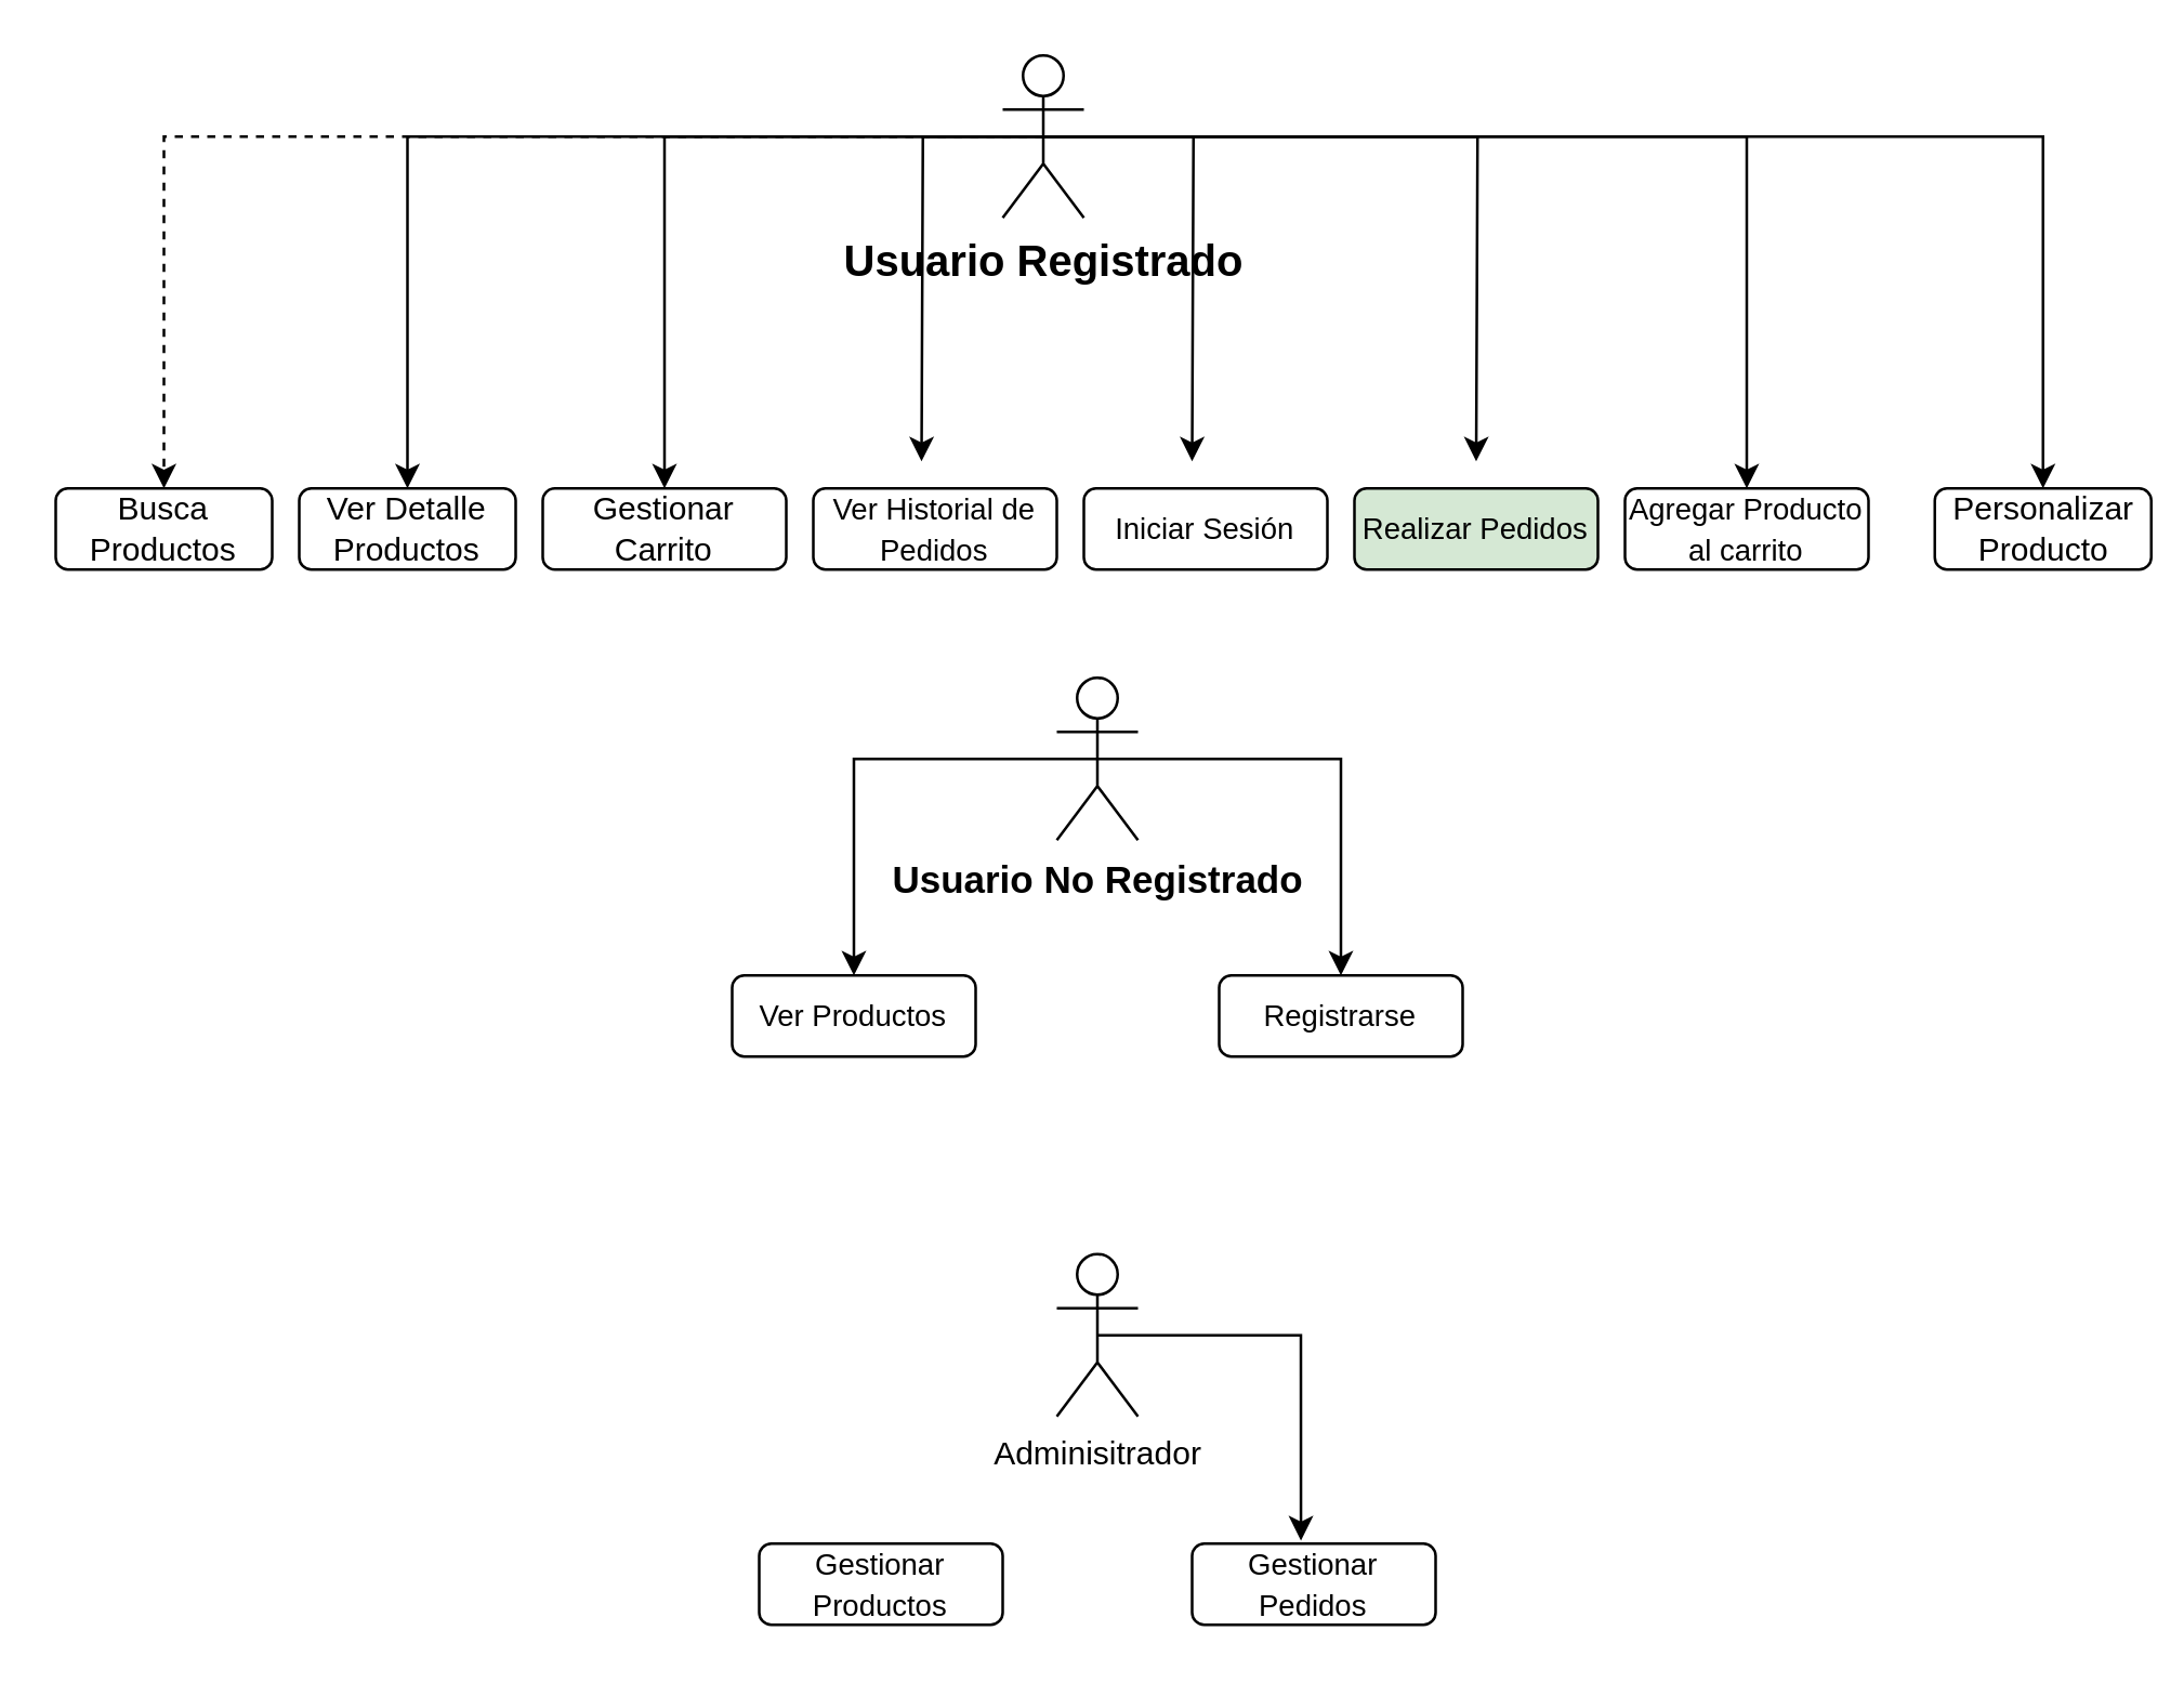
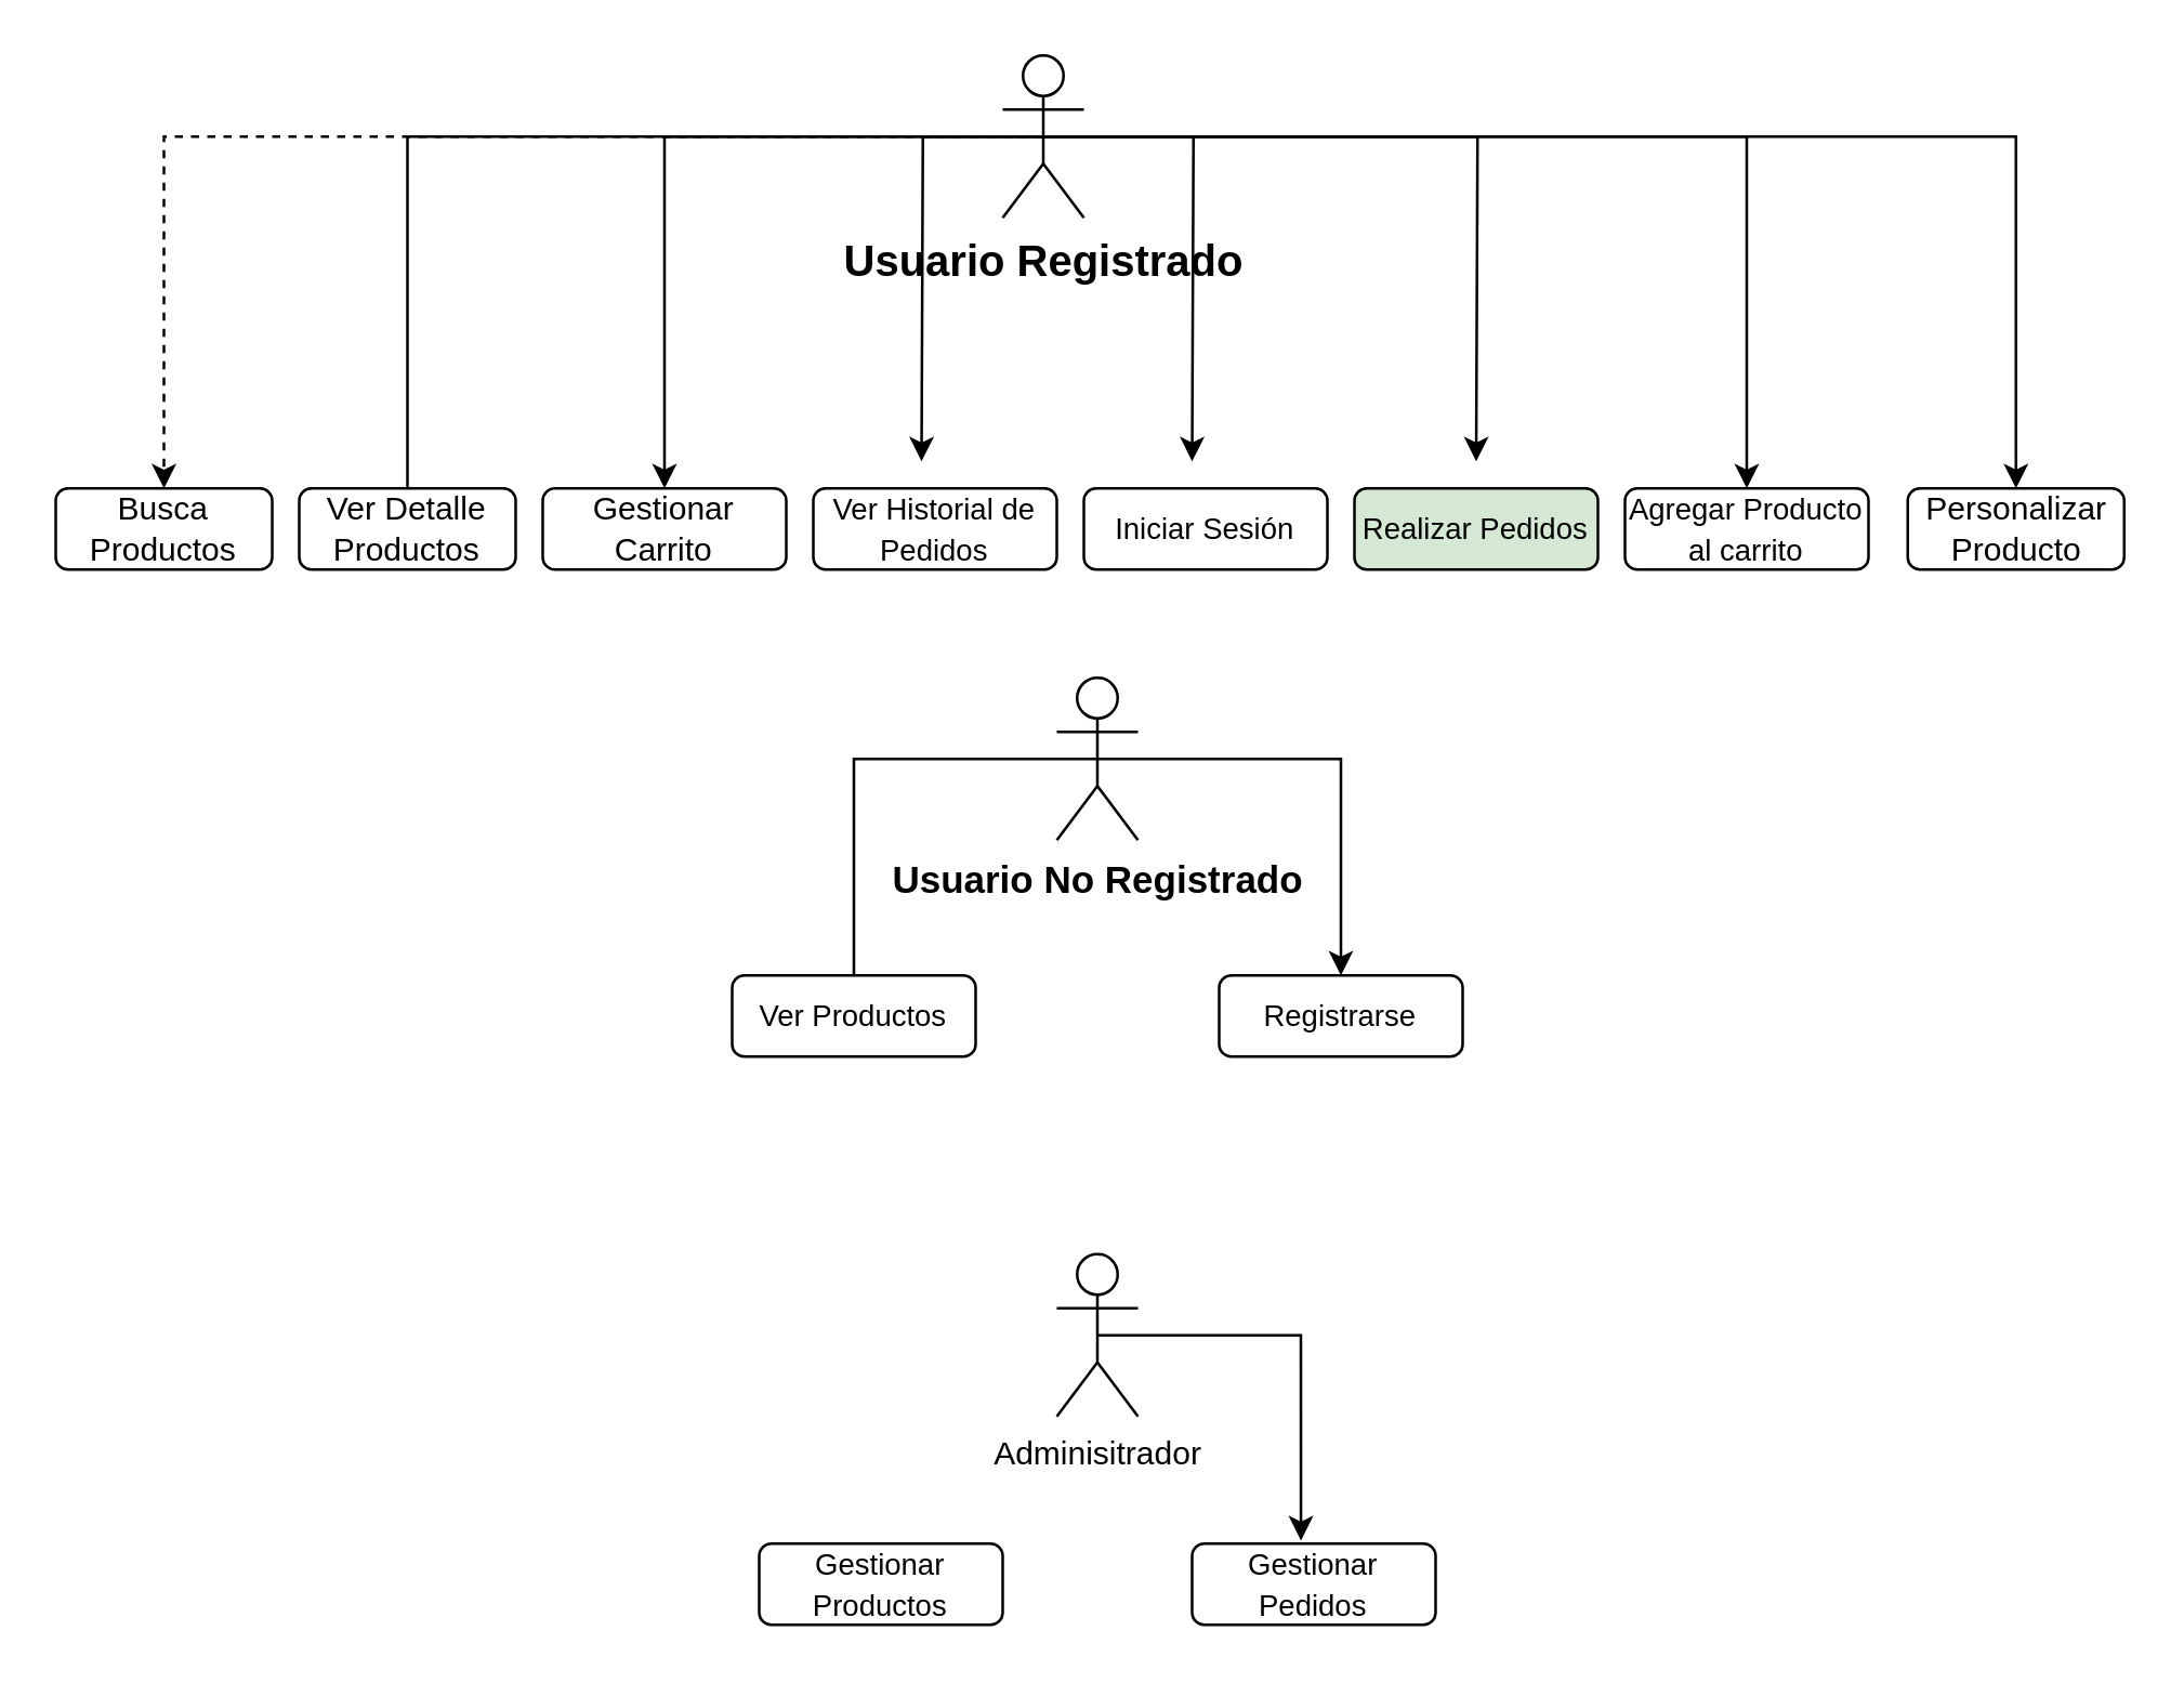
  <mxCell id="0" />
  <mxCell id="1" parent="0" />
  <mxCell id="2" style="edgeStyle=orthogonalEdgeStyle;rounded=0;orthogonalLoop=1;jettySize=auto;html=1;exitX=0.5;exitY=0.5;exitDx=0;exitDy=0;exitPerimeter=0;entryX=0.5;entryY=0;entryDx=0;entryDy=0;dashed=1;" parent="1" source="10" target="16" edge="1"><mxGeometry relative="1" as="geometry" /></mxCell>
- <mxCell id="3" style="edgeStyle=orthogonalEdgeStyle;rounded=0;orthogonalLoop=1;jettySize=auto;html=1;exitX=0.5;exitY=0.5;exitDx=0;exitDy=0;exitPerimeter=0;entryX=0.5;entryY=0;entryDx=0;entryDy=0;" parent="1" source="10" target="17" edge="1"><mxGeometry relative="1" as="geometry" /></mxCell>
+ <mxCell id="3" style="edgeStyle=orthogonalEdgeStyle;rounded=0;orthogonalLoop=1;jettySize=auto;html=1;exitX=0.5;exitY=0.5;exitDx=0;exitDy=0;exitPerimeter=0;entryX=0.5;entryY=0;entryDx=0;entryDy=0;endArrow=none;" parent="1" source="10" target="17" edge="1"><mxGeometry relative="1" as="geometry" /></mxCell>
  <mxCell id="4" style="edgeStyle=orthogonalEdgeStyle;rounded=0;orthogonalLoop=1;jettySize=auto;html=1;exitX=0.5;exitY=0.5;exitDx=0;exitDy=0;exitPerimeter=0;entryX=0.5;entryY=0;entryDx=0;entryDy=0;" parent="1" source="10" target="18" edge="1"><mxGeometry relative="1" as="geometry" /></mxCell>
  <mxCell id="5" style="edgeStyle=orthogonalEdgeStyle;rounded=0;orthogonalLoop=1;jettySize=auto;html=1;exitX=0.5;exitY=0.5;exitDx=0;exitDy=0;exitPerimeter=0;entryX=0.5;entryY=0;entryDx=0;entryDy=0;" parent="1" source="10" target="19" edge="1"><mxGeometry relative="1" as="geometry" /></mxCell>
  <mxCell id="6" style="edgeStyle=orthogonalEdgeStyle;rounded=0;orthogonalLoop=1;jettySize=auto;html=1;exitX=0.5;exitY=0.5;exitDx=0;exitDy=0;exitPerimeter=0;entryX=0.5;entryY=0;entryDx=0;entryDy=0;" parent="1" source="10" target="20" edge="1"><mxGeometry relative="1" as="geometry" /></mxCell>
  <mxCell id="7" style="edgeStyle=orthogonalEdgeStyle;rounded=0;orthogonalLoop=1;jettySize=auto;html=1;exitX=0.5;exitY=0.5;exitDx=0;exitDy=0;exitPerimeter=0;" parent="1" source="10" edge="1"><mxGeometry relative="1" as="geometry"><mxPoint x="545" y="170" as="targetPoint" /></mxGeometry></mxCell>
  <mxCell id="8" style="edgeStyle=orthogonalEdgeStyle;rounded=0;orthogonalLoop=1;jettySize=auto;html=1;exitX=0.5;exitY=0.5;exitDx=0;exitDy=0;exitPerimeter=0;" edge="1" parent="1" source="10"><mxGeometry relative="1" as="geometry"><mxPoint x="340" y="170" as="targetPoint" /></mxGeometry></mxCell>
  <mxCell id="9" style="edgeStyle=orthogonalEdgeStyle;rounded=0;orthogonalLoop=1;jettySize=auto;html=1;exitX=0.5;exitY=0.5;exitDx=0;exitDy=0;exitPerimeter=0;" edge="1" parent="1" source="10"><mxGeometry relative="1" as="geometry"><mxPoint x="440" y="170" as="targetPoint" /></mxGeometry></mxCell>
  <mxCell id="10" value="&lt;b&gt;&lt;font style=&quot;font-size: 16px;&quot;&gt;Usuario Registrado&lt;/font&gt;&lt;/b&gt;" style="shape=umlActor;verticalLabelPosition=bottom;verticalAlign=top;html=1;outlineConnect=0;" parent="1" vertex="1"><mxGeometry x="370" y="20" width="30" height="60" as="geometry" /></mxCell>
- <mxCell id="11" style="edgeStyle=orthogonalEdgeStyle;rounded=0;orthogonalLoop=1;jettySize=auto;html=1;exitX=0.5;exitY=0.5;exitDx=0;exitDy=0;exitPerimeter=0;entryX=0.5;entryY=0;entryDx=0;entryDy=0;" edge="1" parent="1" source="13" target="23"><mxGeometry relative="1" as="geometry" /></mxCell>
+ <mxCell id="11" style="edgeStyle=orthogonalEdgeStyle;rounded=0;orthogonalLoop=1;jettySize=auto;html=1;exitX=0.5;exitY=0.5;exitDx=0;exitDy=0;exitPerimeter=0;entryX=0.5;entryY=0;entryDx=0;entryDy=0;endArrow=none;" edge="1" parent="1" source="13" target="23"><mxGeometry relative="1" as="geometry" /></mxCell>
  <mxCell id="12" style="edgeStyle=orthogonalEdgeStyle;rounded=0;orthogonalLoop=1;jettySize=auto;html=1;exitX=0.5;exitY=0.5;exitDx=0;exitDy=0;exitPerimeter=0;entryX=0.5;entryY=0;entryDx=0;entryDy=0;" edge="1" parent="1" source="13" target="22"><mxGeometry relative="1" as="geometry" /></mxCell>
  <mxCell id="13" value="&lt;font style=&quot;font-size: 14px;&quot;&gt;&lt;b&gt;Usuario No Registrado&lt;/b&gt;&lt;/font&gt;" style="shape=umlActor;verticalLabelPosition=bottom;verticalAlign=top;html=1;outlineConnect=0;" parent="1" vertex="1"><mxGeometry x="390" y="250" width="30" height="60" as="geometry" /></mxCell>
  <mxCell id="14" style="edgeStyle=orthogonalEdgeStyle;rounded=0;orthogonalLoop=1;jettySize=auto;html=1;exitX=0.5;exitY=0.5;exitDx=0;exitDy=0;exitPerimeter=0;entryX=0.447;entryY=-0.038;entryDx=0;entryDy=0;entryPerimeter=0;" parent="1" source="15" target="26" edge="1"><mxGeometry relative="1" as="geometry" /></mxCell>
  <mxCell id="15" value="Adminisitrador" style="shape=umlActor;verticalLabelPosition=bottom;verticalAlign=top;html=1;outlineConnect=0;" parent="1" vertex="1"><mxGeometry x="390" y="463" width="30" height="60" as="geometry" /></mxCell>
  <mxCell id="16" value="Busca Productos" style="rounded=1;whiteSpace=wrap;html=1;" parent="1" vertex="1"><mxGeometry x="20" y="180" width="80" height="30" as="geometry" /></mxCell>
  <mxCell id="17" value="Ver Detalle&lt;br&gt;Productos" style="rounded=1;whiteSpace=wrap;html=1;" parent="1" vertex="1"><mxGeometry x="110" y="180" width="80" height="30" as="geometry" /></mxCell>
- <mxCell id="18" value="Personalizar Producto" style="rounded=1;whiteSpace=wrap;html=1;" parent="1" vertex="1"><mxGeometry x="714.5" y="180" width="80" height="30" as="geometry" /></mxCell>
+ <mxCell id="18" value="Personalizar Producto" style="rounded=1;whiteSpace=wrap;html=1;" parent="1" vertex="1"><mxGeometry x="704.5" y="180" width="80" height="30" as="geometry" /></mxCell>
  <mxCell id="19" value="&lt;font style=&quot;font-size: 11px;&quot;&gt;Agregar Producto al carrito&lt;/font&gt;" style="rounded=1;whiteSpace=wrap;html=1;" parent="1" vertex="1"><mxGeometry x="600" y="180" width="90" height="30" as="geometry" /></mxCell>
  <mxCell id="20" value="Gestionar Carrito" style="rounded=1;whiteSpace=wrap;html=1;" parent="1" vertex="1"><mxGeometry x="200" y="180" width="90" height="30" as="geometry" /></mxCell>
  <mxCell id="21" value="&lt;font style=&quot;font-size: 11px;&quot;&gt;Iniciar Sesión&lt;/font&gt;" style="rounded=1;whiteSpace=wrap;html=1;" parent="1" vertex="1"><mxGeometry x="400" y="180" width="90" height="30" as="geometry" /></mxCell>
  <mxCell id="22" value="&lt;font style=&quot;font-size: 11px;&quot;&gt;Registrarse&lt;/font&gt;" style="rounded=1;whiteSpace=wrap;html=1;" parent="1" vertex="1"><mxGeometry x="450" y="360" width="90" height="30" as="geometry" /></mxCell>
  <mxCell id="23" value="&lt;font style=&quot;font-size: 11px;&quot;&gt;Ver Productos&lt;/font&gt;" style="rounded=1;whiteSpace=wrap;html=1;" parent="1" vertex="1"><mxGeometry x="270" y="360" width="90" height="30" as="geometry" /></mxCell>
  <mxCell id="24" value="&lt;font style=&quot;font-size: 11px;&quot;&gt;Realizar Pedidos&lt;/font&gt;" style="rounded=1;whiteSpace=wrap;html=1;fillColor=#d5e8d4;" parent="1" vertex="1"><mxGeometry x="500" y="180" width="90" height="30" as="geometry" /></mxCell>
  <mxCell id="25" value="&lt;span style=&quot;font-size: 11px;&quot;&gt;Ver Historial de Pedidos&lt;/span&gt;" style="rounded=1;whiteSpace=wrap;html=1;" parent="1" vertex="1"><mxGeometry x="300" y="180" width="90" height="30" as="geometry" /></mxCell>
  <mxCell id="26" value="&lt;font style=&quot;font-size: 11px;&quot;&gt;Gestionar Pedidos&lt;br&gt;&lt;/font&gt;" style="rounded=1;whiteSpace=wrap;html=1;" parent="1" vertex="1"><mxGeometry x="440" y="570" width="90" height="30" as="geometry" /></mxCell>
  <mxCell id="27" value="&lt;font style=&quot;font-size: 11px;&quot;&gt;Gestionar Productos&lt;/font&gt;" style="rounded=1;whiteSpace=wrap;html=1;" parent="1" vertex="1"><mxGeometry x="280" y="570" width="90" height="30" as="geometry" /></mxCell>
